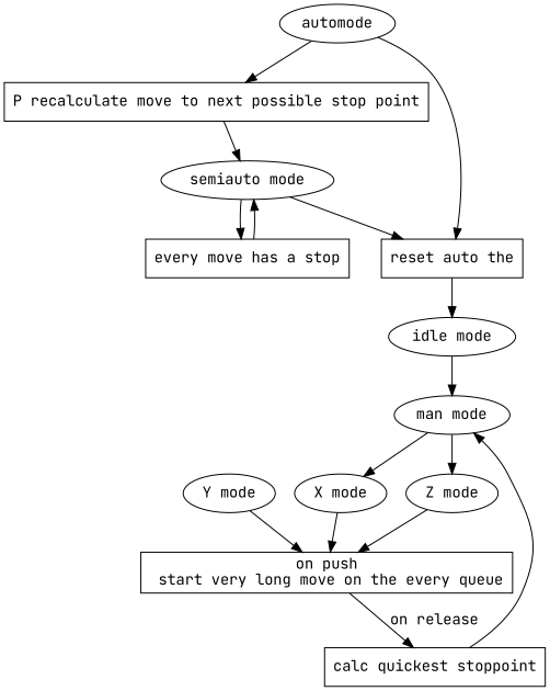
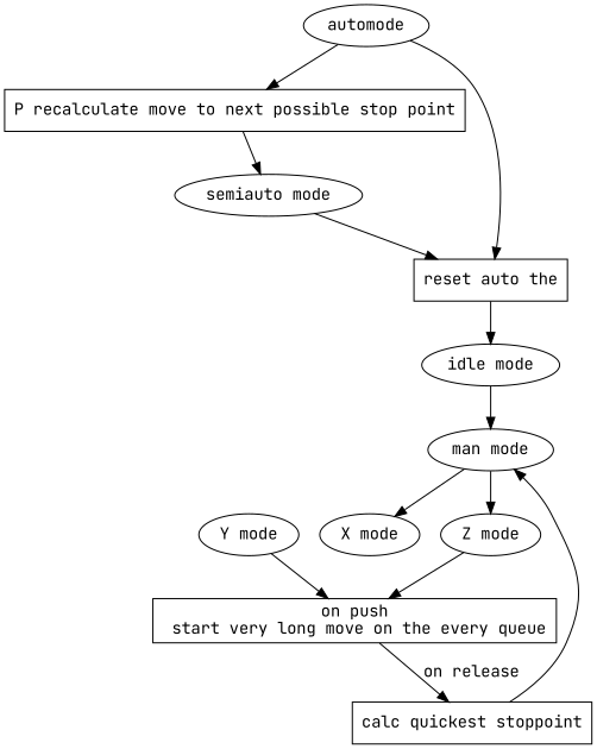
  digraph {
    fontcolor=black
    fontname="JetBrains Mono"
    fontsize=14
    node [fontcolor=black fontname="JetBrains Mono" fontsize=14 shape=ellipse style=solid]
    edge [fontcolor=black fontname="JetBrains Mono" fontsize=14 style=solid]
    n1 [label="idle mode"]
    n2 [label="man mode"]
    n3 [label="X mode"]
    n4 [label="Z mode"]
    n5 [label=automode]
    n6 [label="P recalculate move to next possible stop point" shape=box]
    n7 [label="reset auto the" shape=box]
    n8 [label="semiauto mode"]
-   n9 [label="every move has a stop" shape=box]
    n10 [label="on push\n start very long move on the every queue" shape=box]
    n11 [label="Y mode"]
    n12 [label="calc quickest stoppoint" shape=box]
    n1 -> n2
    n2 -> n3
    n2 -> n4
-   n3 -> n10
    n4 -> n10
    n5 -> n6
    n5 -> n7
    n6 -> n8
    n7 -> n1
    n8 -> n7
-   n8 -> n9
-   n9 -> n8
    n10 -> n12 [alabel="on release" label="on release"]
    n11 -> n10
    n12 -> n2
  }
